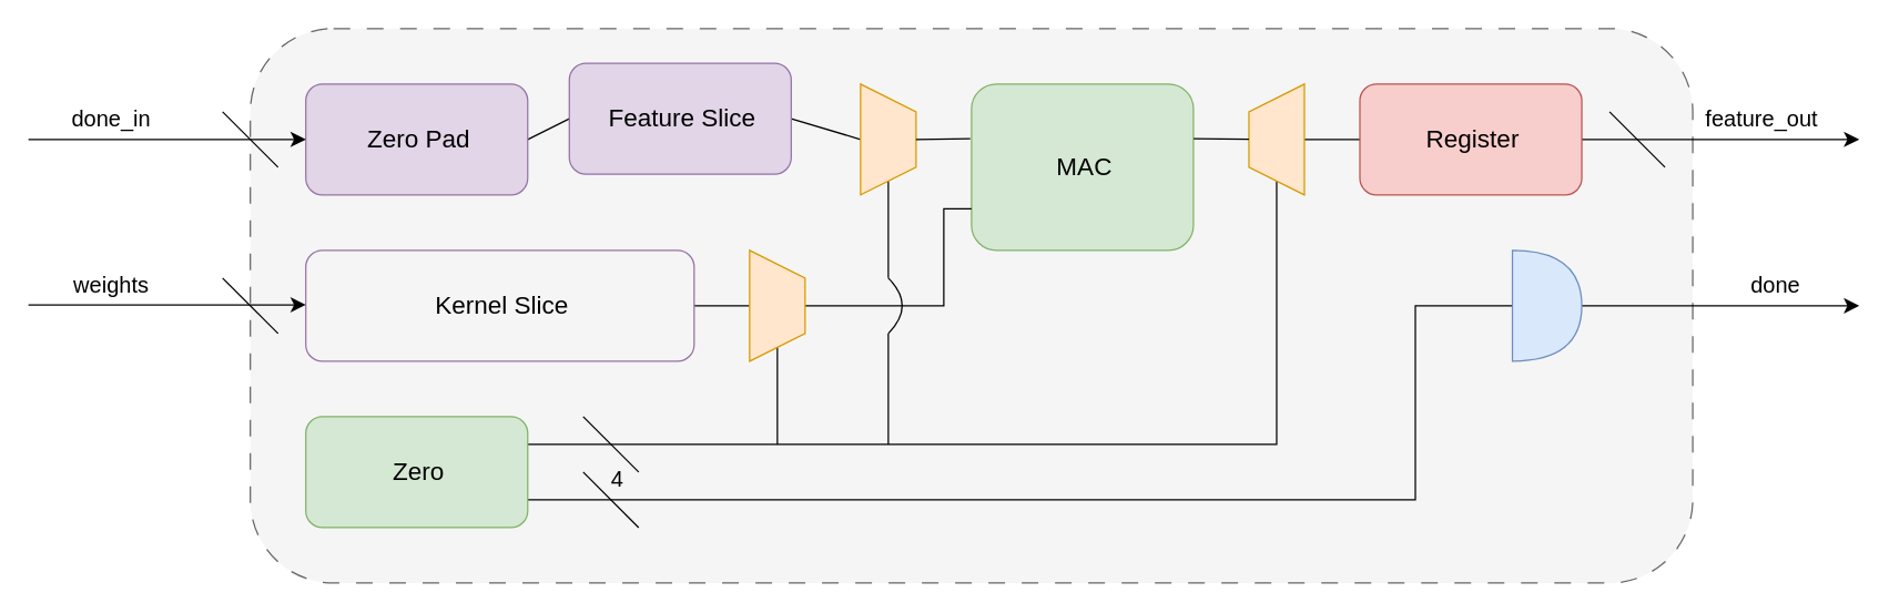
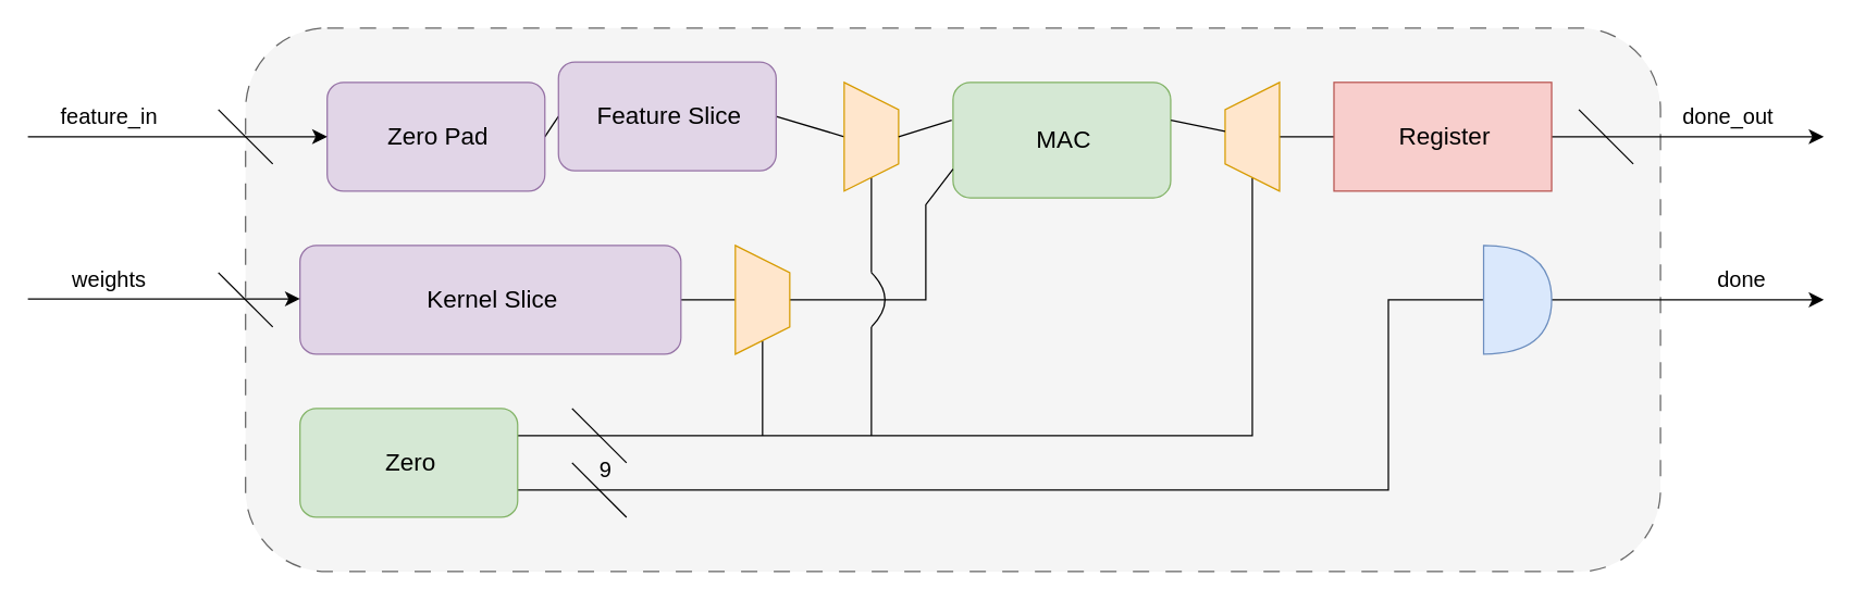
  <mxCell id="0" />
  <mxCell id="1" parent="0" />
  <mxCell id="2" value="" style="rounded=1;whiteSpace=wrap;html=1;dashed=1;dashPattern=12 12;fillColor=#f5f5f5;fontColor=#333333;strokeColor=#666666;" parent="1" vertex="1"><mxGeometry x="180" y="20" width="1040" height="400" as="geometry" /></mxCell>
  <mxCell id="3" style="edgeStyle=none;curved=1;rounded=0;orthogonalLoop=1;jettySize=auto;html=1;exitX=1;exitY=0.5;exitDx=0;exitDy=0;entryX=0;entryY=0.5;entryDx=0;entryDy=0;fontSize=12;startSize=8;endSize=8;endArrow=none;endFill=0;" parent="1" source="4" target="6" edge="1"><mxGeometry relative="1" as="geometry" /></mxCell>
- <mxCell id="4" value="&amp;nbsp;&lt;font style=&quot;font-size: 18px;&quot;&gt;Zero Pad&lt;/font&gt;" style="rounded=1;whiteSpace=wrap;html=1;fillColor=#e1d5e7;strokeColor=#9673a6;" parent="1" vertex="1"><mxGeometry x="220" y="60" width="160" height="80" as="geometry" /></mxCell>
+ <mxCell id="4" value="&amp;nbsp;&lt;font style=&quot;font-size: 18px;&quot;&gt;Zero Pad&lt;/font&gt;" style="rounded=1;whiteSpace=wrap;html=1;fillColor=#e1d5e7;strokeColor=#9673a6;" parent="1" vertex="1"><mxGeometry x="240" y="60" width="160" height="80" as="geometry" /></mxCell>
  <mxCell id="5" style="edgeStyle=none;curved=1;rounded=0;orthogonalLoop=1;jettySize=auto;html=1;exitX=1;exitY=0.5;exitDx=0;exitDy=0;entryX=0.5;entryY=1;entryDx=0;entryDy=0;fontSize=12;startSize=8;endSize=8;endArrow=none;endFill=0;" parent="1" source="6" target="10" edge="1"><mxGeometry relative="1" as="geometry" /></mxCell>
  <mxCell id="6" value="&amp;nbsp;&lt;font style=&quot;font-size: 18px;&quot;&gt;Feature Slice&lt;br&gt;&lt;/font&gt;" style="rounded=1;whiteSpace=wrap;html=1;fillColor=#e1d5e7;strokeColor=#9673a6;" parent="1" vertex="1"><mxGeometry x="410" y="45" width="160" height="80" as="geometry" /></mxCell>
  <mxCell id="7" style="edgeStyle=none;curved=0;rounded=0;orthogonalLoop=1;jettySize=auto;html=1;exitX=1;exitY=0.5;exitDx=0;exitDy=0;entryX=0.5;entryY=1;entryDx=0;entryDy=0;fontSize=12;startSize=8;endSize=8;endArrow=none;endFill=0;" parent="1" source="8" target="17" edge="1"><mxGeometry relative="1" as="geometry" /></mxCell>
- <mxCell id="8" value="&amp;nbsp;&lt;font style=&quot;font-size: 18px;&quot;&gt;Kernel Slice&lt;br&gt;&lt;/font&gt;" style="rounded=1;whiteSpace=wrap;html=1;fillColor=#f5f5f5;strokeColor=#9673a6;" parent="1" vertex="1"><mxGeometry x="220" y="180" width="280" height="80" as="geometry" /></mxCell>
+ <mxCell id="8" value="&amp;nbsp;&lt;font style=&quot;font-size: 18px;&quot;&gt;Kernel Slice&lt;br&gt;&lt;/font&gt;" style="rounded=1;whiteSpace=wrap;html=1;fillColor=#e1d5e7;strokeColor=#9673a6;" parent="1" vertex="1"><mxGeometry x="220" y="180" width="280" height="80" as="geometry" /></mxCell>
  <mxCell id="9" style="edgeStyle=none;curved=1;rounded=0;orthogonalLoop=1;jettySize=auto;html=1;exitX=1;exitY=0.5;exitDx=0;exitDy=0;fontSize=12;startSize=8;endSize=8;endArrow=none;endFill=0;" parent="1" source="10" edge="1"><mxGeometry relative="1" as="geometry"><mxPoint x="640" y="200" as="targetPoint" /></mxGeometry></mxCell>
  <mxCell id="10" value="" style="shape=trapezoid;perimeter=trapezoidPerimeter;whiteSpace=wrap;html=1;fixedSize=1;rotation=90;fillColor=#ffe6cc;strokeColor=#d79b00;" parent="1" vertex="1"><mxGeometry x="600" y="80" width="80" height="40" as="geometry" /></mxCell>
- <mxCell id="11" value="&amp;nbsp;&lt;font style=&quot;font-size: 18px;&quot;&gt;MAC&lt;br&gt;&lt;/font&gt;" style="rounded=1;whiteSpace=wrap;html=1;fillColor=#d5e8d4;strokeColor=#82b366;" parent="1" vertex="1"><mxGeometry x="700" y="60" width="160" height="120" as="geometry" /></mxCell>
+ <mxCell id="11" value="&amp;nbsp;&lt;font style=&quot;font-size: 18px;&quot;&gt;MAC&lt;br&gt;&lt;/font&gt;" style="rounded=1;whiteSpace=wrap;html=1;fillColor=#d5e8d4;strokeColor=#82b366;" parent="1" vertex="1"><mxGeometry x="700" y="60" width="160" height="85" as="geometry" /></mxCell>
  <mxCell id="12" style="edgeStyle=none;curved=0;rounded=0;orthogonalLoop=1;jettySize=auto;html=1;exitX=1;exitY=0.25;exitDx=0;exitDy=0;fontSize=12;startSize=8;endSize=8;entryX=0;entryY=0.5;entryDx=0;entryDy=0;endArrow=none;endFill=0;" parent="1" source="14" target="19" edge="1"><mxGeometry relative="1" as="geometry"><mxPoint x="920" y="320" as="targetPoint" /><Array as="points"><mxPoint x="920" y="320" /></Array></mxGeometry></mxCell>
  <mxCell id="13" style="edgeStyle=none;curved=0;rounded=0;orthogonalLoop=1;jettySize=auto;html=1;exitX=1;exitY=0.75;exitDx=0;exitDy=0;fontSize=12;startSize=8;endSize=8;entryX=0;entryY=0.5;entryDx=0;entryDy=0;entryPerimeter=0;endArrow=none;endFill=0;" parent="1" source="14" target="23" edge="1"><mxGeometry relative="1" as="geometry"><mxPoint x="1020" y="360.444" as="targetPoint" /><Array as="points"><mxPoint x="1020" y="360" /><mxPoint x="1020" y="220" /></Array></mxGeometry></mxCell>
  <mxCell id="14" value="&amp;nbsp;&lt;font style=&quot;font-size: 18px;&quot;&gt;Zero&lt;br&gt;&lt;/font&gt;" style="rounded=1;whiteSpace=wrap;html=1;fillColor=#d5e8d4;strokeColor=#82b366;" parent="1" vertex="1"><mxGeometry x="220" y="300" width="160" height="80" as="geometry" /></mxCell>
  <mxCell id="15" style="edgeStyle=none;curved=1;rounded=0;orthogonalLoop=1;jettySize=auto;html=1;fontSize=12;startSize=8;endSize=8;endArrow=none;endFill=0;" parent="1" source="17" edge="1"><mxGeometry relative="1" as="geometry"><mxPoint x="560" y="320" as="targetPoint" /></mxGeometry></mxCell>
  <mxCell id="16" style="edgeStyle=none;curved=0;rounded=0;orthogonalLoop=1;jettySize=auto;html=1;exitX=0.5;exitY=0;exitDx=0;exitDy=0;entryX=0;entryY=0.75;entryDx=0;entryDy=0;fontSize=12;startSize=8;endSize=8;endArrow=none;endFill=0;" parent="1" source="17" target="11" edge="1"><mxGeometry relative="1" as="geometry"><Array as="points"><mxPoint x="680" y="220" /><mxPoint x="680" y="150" /></Array></mxGeometry></mxCell>
  <mxCell id="17" value="" style="shape=trapezoid;perimeter=trapezoidPerimeter;whiteSpace=wrap;html=1;fixedSize=1;rotation=90;fillColor=#ffe6cc;strokeColor=#d79b00;" parent="1" vertex="1"><mxGeometry x="520" y="200" width="80" height="40" as="geometry" /></mxCell>
  <mxCell id="18" style="edgeStyle=none;curved=1;rounded=0;orthogonalLoop=1;jettySize=auto;html=1;exitX=0.5;exitY=1;exitDx=0;exitDy=0;entryX=0;entryY=0.5;entryDx=0;entryDy=0;fontSize=12;startSize=8;endSize=8;endArrow=none;endFill=0;" parent="1" source="19" target="21" edge="1"><mxGeometry relative="1" as="geometry" /></mxCell>
  <mxCell id="19" value="" style="shape=trapezoid;perimeter=trapezoidPerimeter;whiteSpace=wrap;html=1;fixedSize=1;rotation=-90;fillColor=#ffe6cc;strokeColor=#d79b00;" parent="1" vertex="1"><mxGeometry x="880" y="80" width="80" height="40" as="geometry" /></mxCell>
  <mxCell id="20" style="edgeStyle=none;curved=1;rounded=0;orthogonalLoop=1;jettySize=auto;html=1;exitX=1;exitY=0.5;exitDx=0;exitDy=0;fontSize=12;startSize=8;endSize=8;" parent="1" source="21" edge="1"><mxGeometry relative="1" as="geometry"><mxPoint x="1340" y="100" as="targetPoint" /></mxGeometry></mxCell>
- <mxCell id="21" value="&amp;nbsp;&lt;font style=&quot;font-size: 18px;&quot;&gt;Register&lt;br&gt;&lt;/font&gt;" style="rounded=1;whiteSpace=wrap;html=1;fillColor=#f8cecc;strokeColor=#b85450;" parent="1" vertex="1"><mxGeometry x="980" y="60" width="160" height="80" as="geometry" /></mxCell>
+ <mxCell id="21" value="&amp;nbsp;&lt;font style=&quot;font-size: 18px;&quot;&gt;Register&lt;br&gt;&lt;/font&gt;" style="whiteSpace=wrap;html=1;fillColor=#f8cecc;strokeColor=#b85450;rounded=0;" parent="1" vertex="1"><mxGeometry x="980" y="60" width="160" height="80" as="geometry" /></mxCell>
  <mxCell id="22" style="edgeStyle=none;curved=1;rounded=0;orthogonalLoop=1;jettySize=auto;html=1;fontSize=12;startSize=8;endSize=8;" parent="1" source="23" edge="1"><mxGeometry relative="1" as="geometry"><mxPoint x="1340" y="220" as="targetPoint" /></mxGeometry></mxCell>
  <mxCell id="23" value="" style="shape=or;whiteSpace=wrap;html=1;fillColor=#dae8fc;strokeColor=#6c8ebf;" parent="1" vertex="1"><mxGeometry x="1090" y="180" width="50" height="80" as="geometry" /></mxCell>
  <mxCell id="24" style="edgeStyle=none;curved=1;rounded=0;orthogonalLoop=1;jettySize=auto;html=1;entryX=1.001;entryY=0.328;entryDx=0;entryDy=0;entryPerimeter=0;fontSize=12;startSize=8;endSize=8;endArrow=none;endFill=0;" parent="1" source="19" target="11" edge="1"><mxGeometry relative="1" as="geometry" /></mxCell>
  <mxCell id="25" style="edgeStyle=none;curved=0;rounded=0;orthogonalLoop=1;jettySize=auto;html=1;exitX=0.5;exitY=0;exitDx=0;exitDy=0;entryX=-0.006;entryY=0.328;entryDx=0;entryDy=0;entryPerimeter=0;fontSize=12;startSize=8;endSize=8;endArrow=none;endFill=0;" parent="1" source="10" target="11" edge="1"><mxGeometry relative="1" as="geometry" /></mxCell>
  <mxCell id="26" value="" style="endArrow=none;html=1;rounded=0;fontSize=12;startSize=8;endSize=8;curved=1;" parent="1" edge="1"><mxGeometry width="50" height="50" relative="1" as="geometry"><mxPoint x="640" y="320" as="sourcePoint" /><mxPoint x="640" y="240" as="targetPoint" /></mxGeometry></mxCell>
  <mxCell id="27" value="" style="endArrow=none;html=1;rounded=0;fontSize=12;startSize=8;endSize=8;curved=1;" parent="1" edge="1"><mxGeometry width="50" height="50" relative="1" as="geometry"><mxPoint x="640" y="240" as="sourcePoint" /><mxPoint x="640" y="200" as="targetPoint" /><Array as="points"><mxPoint x="660" y="220" /></Array></mxGeometry></mxCell>
  <mxCell id="28" value="" style="endArrow=classic;html=1;rounded=0;fontSize=12;startSize=8;endSize=8;curved=1;entryX=0;entryY=0.5;entryDx=0;entryDy=0;" parent="1" target="4" edge="1"><mxGeometry width="50" height="50" relative="1" as="geometry"><mxPoint y="100" as="sourcePoint" x="20" /><mxPoint x="170" y="90" as="targetPoint" /></mxGeometry></mxCell>
  <mxCell id="29" value="" style="endArrow=classic;html=1;rounded=0;fontSize=12;startSize=8;endSize=8;curved=1;entryX=0;entryY=0.5;entryDx=0;entryDy=0;" parent="1" edge="1"><mxGeometry width="50" height="50" relative="1" as="geometry"><mxPoint y="219.33" as="sourcePoint" x="20" /><mxPoint x="220" y="219.33" as="targetPoint" /></mxGeometry></mxCell>
  <mxCell id="30" value="" style="endArrow=none;html=1;rounded=0;fontSize=12;startSize=8;endSize=8;curved=1;" parent="1" edge="1"><mxGeometry width="50" height="50" relative="1" as="geometry"><mxPoint x="420" y="340" as="sourcePoint" /><mxPoint x="460" y="380" as="targetPoint" /></mxGeometry></mxCell>
- <mxCell id="31" value="4" style="text;html=1;align=center;verticalAlign=middle;whiteSpace=wrap;rounded=0;fontSize=16;" parent="1" vertex="1"><mxGeometry x="415" y="330" width="60" height="30" as="geometry" /></mxCell>
+ <mxCell id="31" value="9" style="text;html=1;align=center;verticalAlign=middle;whiteSpace=wrap;rounded=0;fontSize=16;" parent="1" vertex="1"><mxGeometry x="415" y="330" width="60" height="30" as="geometry" /></mxCell>
  <mxCell id="32" value="" style="endArrow=none;html=1;rounded=0;fontSize=12;startSize=8;endSize=8;curved=1;" parent="1" edge="1"><mxGeometry width="50" height="50" relative="1" as="geometry"><mxPoint x="420" y="300" as="sourcePoint" /><mxPoint x="460" y="340" as="targetPoint" /></mxGeometry></mxCell>
  <mxCell id="33" value="" style="endArrow=none;html=1;rounded=0;fontSize=12;startSize=8;endSize=8;curved=1;" parent="1" edge="1"><mxGeometry width="50" height="50" relative="1" as="geometry"><mxPoint x="160" y="200" as="sourcePoint" /><mxPoint x="200" y="240" as="targetPoint" /></mxGeometry></mxCell>
  <mxCell id="34" value="" style="endArrow=none;html=1;rounded=0;fontSize=12;startSize=8;endSize=8;curved=1;" parent="1" edge="1"><mxGeometry width="50" height="50" relative="1" as="geometry"><mxPoint x="160" y="80" as="sourcePoint" /><mxPoint x="200" y="120" as="targetPoint" /></mxGeometry></mxCell>
  <mxCell id="35" value="" style="endArrow=none;html=1;rounded=0;fontSize=12;startSize=8;endSize=8;curved=1;" parent="1" edge="1"><mxGeometry width="50" height="50" relative="1" as="geometry"><mxPoint x="1160" y="80" as="sourcePoint" /><mxPoint x="1200" y="120" as="targetPoint" /></mxGeometry></mxCell>
  <mxCell id="36" value="done" style="text;html=1;align=center;verticalAlign=middle;whiteSpace=wrap;rounded=0;fontSize=16;" parent="1" vertex="1"><mxGeometry x="1220" y="190" width="120" height="30" as="geometry" /></mxCell>
- <mxCell id="37" value="feature_out" style="text;html=1;align=center;verticalAlign=middle;whiteSpace=wrap;rounded=0;fontSize=16;" parent="1" vertex="1"><mxGeometry x="1210" y="70" width="120" height="30" as="geometry" /></mxCell>
- <mxCell id="38" value="done_in" style="text;html=1;align=center;verticalAlign=middle;whiteSpace=wrap;rounded=0;fontSize=16;" parent="1" vertex="1"><mxGeometry y="70" width="120" height="30" as="geometry" x="20" /></mxCell>
+ <mxCell id="37" value="done_out" style="text;html=1;align=center;verticalAlign=middle;whiteSpace=wrap;rounded=0;fontSize=16;" parent="1" vertex="1"><mxGeometry x="1210" y="70" width="120" height="30" as="geometry" /></mxCell>
+ <mxCell id="38" value="feature_in" style="text;html=1;align=center;verticalAlign=middle;whiteSpace=wrap;rounded=0;fontSize=16;" parent="1" vertex="1"><mxGeometry y="70" width="120" height="30" as="geometry" x="20" /></mxCell>
  <mxCell id="39" value="weights" style="text;html=1;align=center;verticalAlign=middle;whiteSpace=wrap;rounded=0;fontSize=16;" parent="1" vertex="1"><mxGeometry y="190" width="120" height="30" as="geometry" x="20" /></mxCell>
